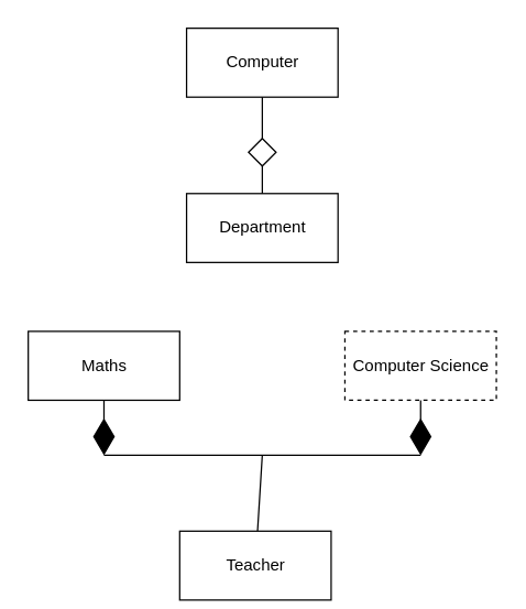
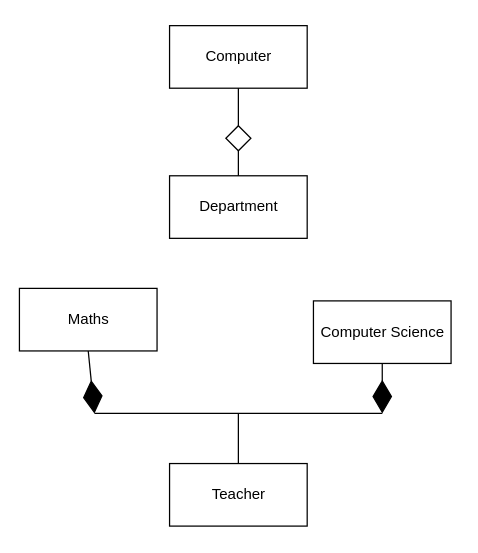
  <mxCell id="0" />
  <mxCell id="1" parent="0" />
  <mxCell id="2" value="Computer" style="html=1;" vertex="1" parent="1"><mxGeometry x="135" y="20" width="110" height="50" as="geometry" /></mxCell>
  <mxCell id="3" value="Department" style="html=1;" vertex="1" parent="1"><mxGeometry x="135" y="140" width="110" height="50" as="geometry" /></mxCell>
- <mxCell id="4" value="Maths" style="html=1;" vertex="1" parent="1"><mxGeometry x="20" y="240" width="110" height="50" as="geometry" /></mxCell>
- <mxCell id="5" value="Computer Science" style="html=1;dashed=1;" vertex="1" parent="1"><mxGeometry x="250" y="240" width="110" height="50" as="geometry" /></mxCell>
+ <mxCell id="4" value="Maths" style="html=1;" vertex="1" parent="1"><mxGeometry x="15" y="230" width="110" height="50" as="geometry" /></mxCell>
+ <mxCell id="5" value="Computer Science" style="html=1;" vertex="1" parent="1"><mxGeometry x="250" y="240" width="110" height="50" as="geometry" /></mxCell>
  <mxCell id="6" style="edgeStyle=none;html=1;startArrow=none;startFill=0;endArrow=none;endFill=0;" edge="1" parent="1" source="7"><mxGeometry relative="1" as="geometry"><mxPoint x="190" y="330" as="targetPoint" /></mxGeometry></mxCell>
- <mxCell id="7" value="Teacher" style="html=1;" vertex="1" parent="1"><mxGeometry x="130" y="385" width="110" height="50" as="geometry" /></mxCell>
+ <mxCell id="7" value="Teacher" style="html=1;" vertex="1" parent="1"><mxGeometry x="135" y="370" width="110" height="50" as="geometry" /></mxCell>
  <mxCell id="8" value="" style="rhombus;aspect=fixed;" vertex="1" parent="1"><mxGeometry x="180" y="100" width="20" height="20" as="geometry" /></mxCell>
  <mxCell id="9" value="" style="endArrow=none;html=1;rounded=0;align=center;verticalAlign=bottom;labelBackgroundColor=none;exitX=0.5;exitY=0;exitDx=0;exitDy=0;" edge="1" parent="1"><mxGeometry relative="1" as="geometry"><mxPoint x="190" y="140" as="sourcePoint" /><mxPoint x="190" y="120" as="targetPoint" /></mxGeometry></mxCell>
  <mxCell id="10" value="" style="endArrow=none;html=1;rounded=0;align=center;verticalAlign=bottom;labelBackgroundColor=none;entryX=0.5;entryY=0;entryDx=0;entryDy=0;exitX=0.5;exitY=1;exitDx=0;exitDy=0;" edge="1" source="2" parent="1" target="8"><mxGeometry relative="1" as="geometry"><mxPoint x="325" y="110" as="targetPoint" /><mxPoint x="425" y="110" as="sourcePoint" /></mxGeometry></mxCell>
  <mxCell id="11" value="" style="endArrow=diamondThin;endFill=1;endSize=24;html=1;exitX=0.5;exitY=1;exitDx=0;exitDy=0;" edge="1" parent="1" source="4"><mxGeometry width="160" relative="1" as="geometry"><mxPoint x="30" y="310" as="sourcePoint" /><mxPoint x="75" y="330" as="targetPoint" /></mxGeometry></mxCell>
  <mxCell id="12" value="" style="endArrow=diamondThin;endFill=1;endSize=24;html=1;exitX=0.5;exitY=1;exitDx=0;exitDy=0;" edge="1" parent="1" source="5"><mxGeometry width="160" relative="1" as="geometry"><mxPoint x="180" y="320" as="sourcePoint" /><mxPoint x="305" y="330" as="targetPoint" /></mxGeometry></mxCell>
  <mxCell id="13" value="" style="endArrow=none;startArrow=none;endFill=0;startFill=0;html=1;" edge="1" parent="1"><mxGeometry width="160" relative="1" as="geometry"><mxPoint x="75" y="330" as="sourcePoint" /><mxPoint x="305" y="330" as="targetPoint" /></mxGeometry></mxCell>
